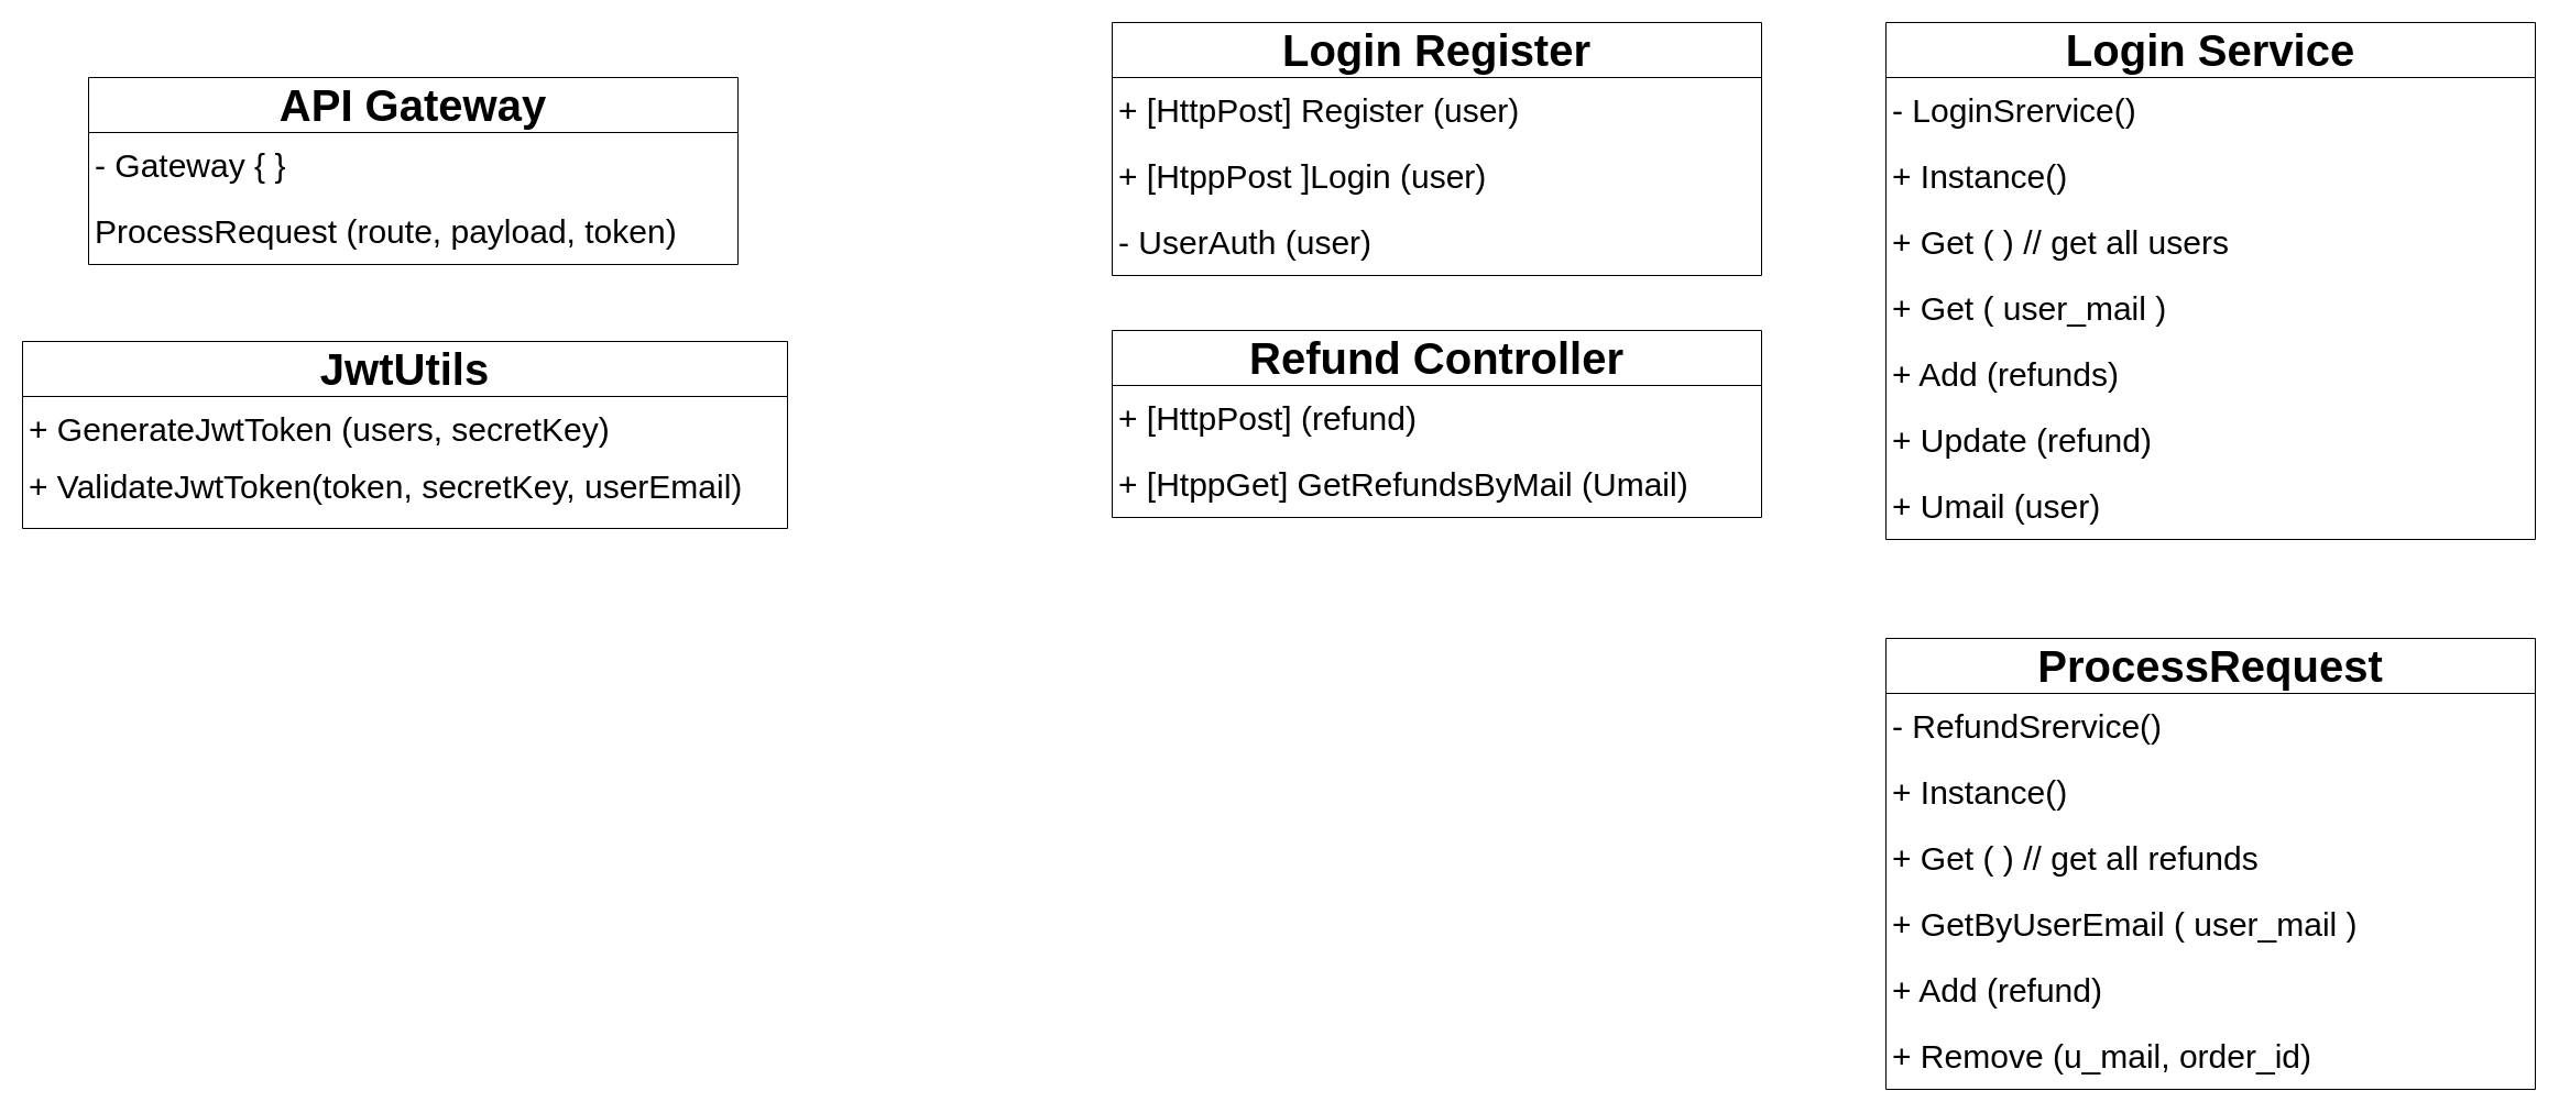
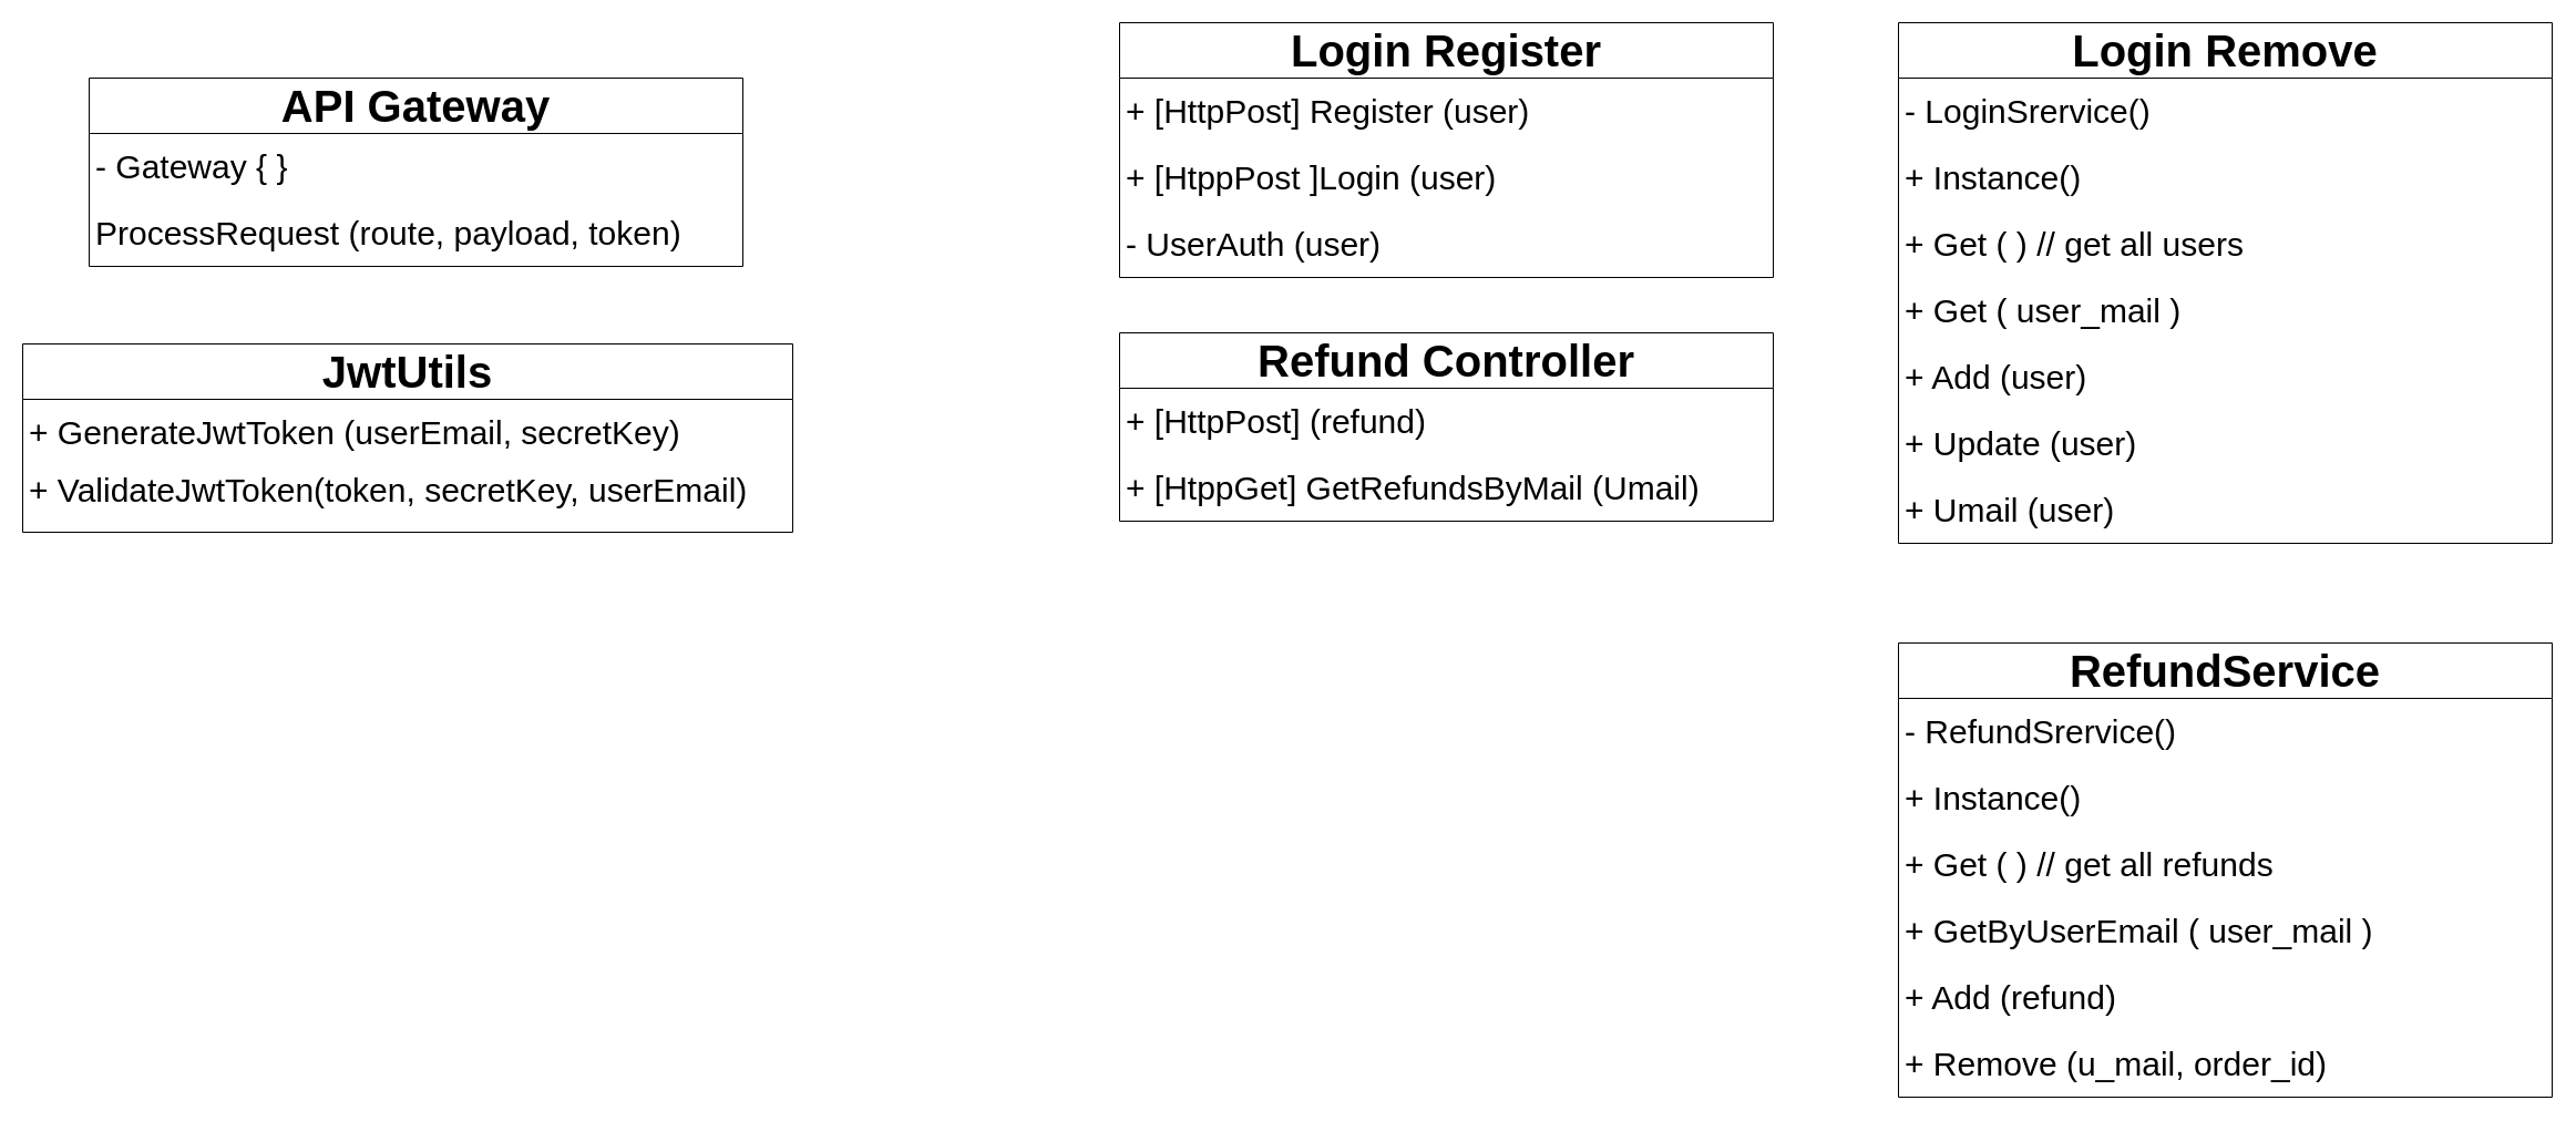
  <mxCell id="0" />
  <mxCell id="1" parent="0" />
  <mxCell id="2" value="&lt;b&gt;&lt;font style=&quot;font-size: 40px;&quot;&gt;API Gateway&lt;/font&gt;&lt;/b&gt;" style="swimlane;fontStyle=0;childLayout=stackLayout;horizontal=1;startSize=50;horizontalStack=0;resizeParent=1;resizeParentMax=0;resizeLast=0;collapsible=1;marginBottom=0;whiteSpace=wrap;html=1;" vertex="1" parent="1"><mxGeometry x="80" y="70" width="590" height="170" as="geometry" /></mxCell>
  <mxCell id="3" value="&lt;font style=&quot;font-size: 30px;&quot;&gt;- Gateway { }&lt;/font&gt;" style="text;strokeColor=none;fillColor=none;align=left;verticalAlign=middle;spacingLeft=4;spacingRight=4;overflow=hidden;points=[[0,0.5],[1,0.5]];portConstraint=eastwest;rotatable=0;whiteSpace=wrap;html=1;" vertex="1" parent="2"><mxGeometry y="50" width="590" height="60" as="geometry" /></mxCell>
  <mxCell id="4" value="&lt;font style=&quot;font-size: 30px;&quot;&gt;ProcessRequest (route, payload, token)&lt;/font&gt;" style="text;strokeColor=none;fillColor=none;align=left;verticalAlign=middle;spacingLeft=4;spacingRight=4;overflow=hidden;points=[[0,0.5],[1,0.5]];portConstraint=eastwest;rotatable=0;whiteSpace=wrap;html=1;" vertex="1" parent="2"><mxGeometry y="110" width="590" height="60" as="geometry" /></mxCell>
  <mxCell id="5" value="&lt;span style=&quot;font-size: 40px;&quot;&gt;&lt;b&gt;JwtUtils&lt;/b&gt;&lt;/span&gt;" style="swimlane;fontStyle=0;childLayout=stackLayout;horizontal=1;startSize=50;horizontalStack=0;resizeParent=1;resizeParentMax=0;resizeLast=0;collapsible=1;marginBottom=0;whiteSpace=wrap;html=1;" vertex="1" parent="1"><mxGeometry x="20" y="310" width="695" height="170" as="geometry" /></mxCell>
- <mxCell id="6" value="&lt;span style=&quot;font-size: 30px;&quot;&gt;+&amp;nbsp;GenerateJwtToken (users, secretKey)&lt;/span&gt;" style="text;strokeColor=none;fillColor=none;align=left;verticalAlign=middle;spacingLeft=4;spacingRight=4;overflow=hidden;points=[[0,0.5],[1,0.5]];portConstraint=eastwest;rotatable=0;whiteSpace=wrap;html=1;" vertex="1" parent="5"><mxGeometry y="50" width="695" height="60" as="geometry" /></mxCell>
+ <mxCell id="6" value="&lt;span style=&quot;font-size: 30px;&quot;&gt;+&amp;nbsp;GenerateJwtToken (userEmail, secretKey)&lt;/span&gt;" style="text;strokeColor=none;fillColor=none;align=left;verticalAlign=middle;spacingLeft=4;spacingRight=4;overflow=hidden;points=[[0,0.5],[1,0.5]];portConstraint=eastwest;rotatable=0;whiteSpace=wrap;html=1;" vertex="1" parent="5"><mxGeometry y="50" width="695" height="60" as="geometry" /></mxCell>
  <mxCell id="7" value="&lt;div&gt;&lt;span style=&quot;font-size: 30px;&quot;&gt;+ ValidateJwtToken(token, secretKey, userEmail)&lt;/span&gt;&lt;/div&gt;&lt;div&gt;&lt;br&gt;&lt;/div&gt;" style="text;strokeColor=none;fillColor=none;align=left;verticalAlign=middle;spacingLeft=4;spacingRight=4;overflow=hidden;points=[[0,0.5],[1,0.5]];portConstraint=eastwest;rotatable=0;whiteSpace=wrap;html=1;" vertex="1" parent="5"><mxGeometry y="110" width="695" height="60" as="geometry" /></mxCell>
  <mxCell id="8" value="&lt;b&gt;&lt;font style=&quot;font-size: 40px;&quot;&gt;Login Register&lt;/font&gt;&lt;/b&gt;" style="swimlane;fontStyle=0;childLayout=stackLayout;horizontal=1;startSize=50;horizontalStack=0;resizeParent=1;resizeParentMax=0;resizeLast=0;collapsible=1;marginBottom=0;whiteSpace=wrap;html=1;" vertex="1" parent="1"><mxGeometry x="1010" y="20" width="590" height="230" as="geometry" /></mxCell>
  <mxCell id="9" value="&lt;font style=&quot;font-size: 30px;&quot;&gt;+ [HttpPost] Register (user)&lt;/font&gt;" style="text;strokeColor=none;fillColor=none;align=left;verticalAlign=middle;spacingLeft=4;spacingRight=4;overflow=hidden;points=[[0,0.5],[1,0.5]];portConstraint=eastwest;rotatable=0;whiteSpace=wrap;html=1;" vertex="1" parent="8"><mxGeometry y="50" width="590" height="60" as="geometry" /></mxCell>
  <mxCell id="10" value="&lt;span style=&quot;font-size: 30px;&quot;&gt;+ [HtppPost ]Login (user)&lt;/span&gt;" style="text;strokeColor=none;fillColor=none;align=left;verticalAlign=middle;spacingLeft=4;spacingRight=4;overflow=hidden;points=[[0,0.5],[1,0.5]];portConstraint=eastwest;rotatable=0;whiteSpace=wrap;html=1;" vertex="1" parent="8"><mxGeometry y="110" width="590" height="60" as="geometry" /></mxCell>
  <mxCell id="11" value="&lt;span style=&quot;font-size: 30px;&quot;&gt;- UserAuth (user)&lt;/span&gt;" style="text;strokeColor=none;fillColor=none;align=left;verticalAlign=middle;spacingLeft=4;spacingRight=4;overflow=hidden;points=[[0,0.5],[1,0.5]];portConstraint=eastwest;rotatable=0;whiteSpace=wrap;html=1;" vertex="1" parent="8"><mxGeometry y="170" width="590" height="60" as="geometry" /></mxCell>
  <mxCell id="12" value="&lt;b&gt;&lt;font style=&quot;font-size: 40px;&quot;&gt;Refund Controller&lt;/font&gt;&lt;/b&gt;" style="swimlane;fontStyle=0;childLayout=stackLayout;horizontal=1;startSize=50;horizontalStack=0;resizeParent=1;resizeParentMax=0;resizeLast=0;collapsible=1;marginBottom=0;whiteSpace=wrap;html=1;" vertex="1" parent="1"><mxGeometry x="1010" y="300" width="590" height="170" as="geometry" /></mxCell>
  <mxCell id="13" value="&lt;font style=&quot;font-size: 30px;&quot;&gt;+ [HttpPost] (refund)&lt;/font&gt;" style="text;strokeColor=none;fillColor=none;align=left;verticalAlign=middle;spacingLeft=4;spacingRight=4;overflow=hidden;points=[[0,0.5],[1,0.5]];portConstraint=eastwest;rotatable=0;whiteSpace=wrap;html=1;" vertex="1" parent="12"><mxGeometry y="50" width="590" height="60" as="geometry" /></mxCell>
  <mxCell id="14" value="&lt;span style=&quot;font-size: 30px;&quot;&gt;+ [HtppGet] GetRefundsByMail&amp;nbsp;(Umail)&lt;/span&gt;" style="text;strokeColor=none;fillColor=none;align=left;verticalAlign=middle;spacingLeft=4;spacingRight=4;overflow=hidden;points=[[0,0.5],[1,0.5]];portConstraint=eastwest;rotatable=0;whiteSpace=wrap;html=1;" vertex="1" parent="12"><mxGeometry y="110" width="590" height="60" as="geometry" /></mxCell>
- <mxCell id="15" value="&lt;b&gt;&lt;font style=&quot;font-size: 40px;&quot;&gt;Login Service&lt;/font&gt;&lt;/b&gt;" style="swimlane;fontStyle=0;childLayout=stackLayout;horizontal=1;startSize=50;horizontalStack=0;resizeParent=1;resizeParentMax=0;resizeLast=0;collapsible=1;marginBottom=0;whiteSpace=wrap;html=1;" vertex="1" parent="1"><mxGeometry x="1713" y="20" width="590" height="470" as="geometry" /></mxCell>
+ <mxCell id="15" value="&lt;b&gt;&lt;font style=&quot;font-size: 40px;&quot;&gt;Login Remove&lt;/font&gt;&lt;/b&gt;" style="swimlane;fontStyle=0;childLayout=stackLayout;horizontal=1;startSize=50;horizontalStack=0;resizeParent=1;resizeParentMax=0;resizeLast=0;collapsible=1;marginBottom=0;whiteSpace=wrap;html=1;" vertex="1" parent="1"><mxGeometry x="1713" y="20" width="590" height="470" as="geometry" /></mxCell>
  <mxCell id="16" value="&lt;span style=&quot;font-size: 30px;&quot;&gt;- LoginSrervice()&lt;/span&gt;" style="text;strokeColor=none;fillColor=none;align=left;verticalAlign=middle;spacingLeft=4;spacingRight=4;overflow=hidden;points=[[0,0.5],[1,0.5]];portConstraint=eastwest;rotatable=0;whiteSpace=wrap;html=1;" vertex="1" parent="15"><mxGeometry y="50" width="590" height="60" as="geometry" /></mxCell>
  <mxCell id="17" value="&lt;span style=&quot;font-size: 30px;&quot;&gt;+&amp;nbsp;Instance()&lt;/span&gt;" style="text;strokeColor=none;fillColor=none;align=left;verticalAlign=middle;spacingLeft=4;spacingRight=4;overflow=hidden;points=[[0,0.5],[1,0.5]];portConstraint=eastwest;rotatable=0;whiteSpace=wrap;html=1;" vertex="1" parent="15"><mxGeometry y="110" width="590" height="60" as="geometry" /></mxCell>
  <mxCell id="18" value="&lt;span style=&quot;font-size: 30px;&quot;&gt;+ Get ( ) // get all users&lt;/span&gt;" style="text;strokeColor=none;fillColor=none;align=left;verticalAlign=middle;spacingLeft=4;spacingRight=4;overflow=hidden;points=[[0,0.5],[1,0.5]];portConstraint=eastwest;rotatable=0;whiteSpace=wrap;html=1;" vertex="1" parent="15"><mxGeometry y="170" width="590" height="60" as="geometry" /></mxCell>
  <mxCell id="19" value="&lt;span style=&quot;font-size: 30px;&quot;&gt;+ Get ( user_mail )&lt;/span&gt;" style="text;strokeColor=none;fillColor=none;align=left;verticalAlign=middle;spacingLeft=4;spacingRight=4;overflow=hidden;points=[[0,0.5],[1,0.5]];portConstraint=eastwest;rotatable=0;whiteSpace=wrap;html=1;" vertex="1" parent="15"><mxGeometry y="230" width="590" height="60" as="geometry" /></mxCell>
- <mxCell id="20" value="&lt;span style=&quot;font-size: 30px;&quot;&gt;+ Add (refunds)&lt;/span&gt;" style="text;strokeColor=none;fillColor=none;align=left;verticalAlign=middle;spacingLeft=4;spacingRight=4;overflow=hidden;points=[[0,0.5],[1,0.5]];portConstraint=eastwest;rotatable=0;whiteSpace=wrap;html=1;" vertex="1" parent="15"><mxGeometry y="290" width="590" height="60" as="geometry" /></mxCell>
- <mxCell id="21" value="&lt;span style=&quot;font-size: 30px;&quot;&gt;+ Update (refund)&lt;/span&gt;" style="text;strokeColor=none;fillColor=none;align=left;verticalAlign=middle;spacingLeft=4;spacingRight=4;overflow=hidden;points=[[0,0.5],[1,0.5]];portConstraint=eastwest;rotatable=0;whiteSpace=wrap;html=1;" vertex="1" parent="15"><mxGeometry y="350" width="590" height="60" as="geometry" /></mxCell>
+ <mxCell id="20" value="&lt;span style=&quot;font-size: 30px;&quot;&gt;+ Add (user)&lt;/span&gt;" style="text;strokeColor=none;fillColor=none;align=left;verticalAlign=middle;spacingLeft=4;spacingRight=4;overflow=hidden;points=[[0,0.5],[1,0.5]];portConstraint=eastwest;rotatable=0;whiteSpace=wrap;html=1;" vertex="1" parent="15"><mxGeometry y="290" width="590" height="60" as="geometry" /></mxCell>
+ <mxCell id="21" value="&lt;span style=&quot;font-size: 30px;&quot;&gt;+ Update (user)&lt;/span&gt;" style="text;strokeColor=none;fillColor=none;align=left;verticalAlign=middle;spacingLeft=4;spacingRight=4;overflow=hidden;points=[[0,0.5],[1,0.5]];portConstraint=eastwest;rotatable=0;whiteSpace=wrap;html=1;" vertex="1" parent="15"><mxGeometry y="350" width="590" height="60" as="geometry" /></mxCell>
  <mxCell id="22" value="&lt;span style=&quot;font-size: 30px;&quot;&gt;+ Umail (user)&lt;/span&gt;" style="text;strokeColor=none;fillColor=none;align=left;verticalAlign=middle;spacingLeft=4;spacingRight=4;overflow=hidden;points=[[0,0.5],[1,0.5]];portConstraint=eastwest;rotatable=0;whiteSpace=wrap;html=1;" vertex="1" parent="15"><mxGeometry y="410" width="590" height="60" as="geometry" /></mxCell>
- <mxCell id="23" value="&lt;b&gt;&lt;font style=&quot;font-size: 40px;&quot;&gt;ProcessRequest&lt;/font&gt;&lt;/b&gt;" style="swimlane;fontStyle=0;childLayout=stackLayout;horizontal=1;startSize=50;horizontalStack=0;resizeParent=1;resizeParentMax=0;resizeLast=0;collapsible=1;marginBottom=0;whiteSpace=wrap;html=1;" vertex="1" parent="1"><mxGeometry x="1713" y="580" width="590" height="410" as="geometry" /></mxCell>
+ <mxCell id="23" value="&lt;b&gt;&lt;font style=&quot;font-size: 40px;&quot;&gt;RefundService&lt;/font&gt;&lt;/b&gt;" style="swimlane;fontStyle=0;childLayout=stackLayout;horizontal=1;startSize=50;horizontalStack=0;resizeParent=1;resizeParentMax=0;resizeLast=0;collapsible=1;marginBottom=0;whiteSpace=wrap;html=1;" vertex="1" parent="1"><mxGeometry x="1713" y="580" width="590" height="410" as="geometry" /></mxCell>
  <mxCell id="24" value="&lt;span style=&quot;font-size: 30px;&quot;&gt;- RefundSrervice()&lt;/span&gt;" style="text;strokeColor=none;fillColor=none;align=left;verticalAlign=middle;spacingLeft=4;spacingRight=4;overflow=hidden;points=[[0,0.5],[1,0.5]];portConstraint=eastwest;rotatable=0;whiteSpace=wrap;html=1;" vertex="1" parent="23"><mxGeometry y="50" width="590" height="60" as="geometry" /></mxCell>
  <mxCell id="25" value="&lt;span style=&quot;font-size: 30px;&quot;&gt;+&amp;nbsp;Instance()&lt;/span&gt;" style="text;strokeColor=none;fillColor=none;align=left;verticalAlign=middle;spacingLeft=4;spacingRight=4;overflow=hidden;points=[[0,0.5],[1,0.5]];portConstraint=eastwest;rotatable=0;whiteSpace=wrap;html=1;" vertex="1" parent="23"><mxGeometry y="110" width="590" height="60" as="geometry" /></mxCell>
  <mxCell id="26" value="&lt;span style=&quot;font-size: 30px;&quot;&gt;+ Get ( ) // get all refunds&lt;/span&gt;" style="text;strokeColor=none;fillColor=none;align=left;verticalAlign=middle;spacingLeft=4;spacingRight=4;overflow=hidden;points=[[0,0.5],[1,0.5]];portConstraint=eastwest;rotatable=0;whiteSpace=wrap;html=1;" vertex="1" parent="23"><mxGeometry y="170" width="590" height="60" as="geometry" /></mxCell>
  <mxCell id="27" value="&lt;span style=&quot;font-size: 30px;&quot;&gt;+ GetByUserEmail&amp;nbsp;( user_mail )&lt;/span&gt;" style="text;strokeColor=none;fillColor=none;align=left;verticalAlign=middle;spacingLeft=4;spacingRight=4;overflow=hidden;points=[[0,0.5],[1,0.5]];portConstraint=eastwest;rotatable=0;whiteSpace=wrap;html=1;" vertex="1" parent="23"><mxGeometry y="230" width="590" height="60" as="geometry" /></mxCell>
  <mxCell id="28" value="&lt;span style=&quot;font-size: 30px;&quot;&gt;+ Add (refund)&lt;/span&gt;" style="text;strokeColor=none;fillColor=none;align=left;verticalAlign=middle;spacingLeft=4;spacingRight=4;overflow=hidden;points=[[0,0.5],[1,0.5]];portConstraint=eastwest;rotatable=0;whiteSpace=wrap;html=1;" vertex="1" parent="23"><mxGeometry y="290" width="590" height="60" as="geometry" /></mxCell>
  <mxCell id="29" value="&lt;span style=&quot;font-size: 30px;&quot;&gt;+ Remove (u_mail, order_id)&lt;/span&gt;" style="text;strokeColor=none;fillColor=none;align=left;verticalAlign=middle;spacingLeft=4;spacingRight=4;overflow=hidden;points=[[0,0.5],[1,0.5]];portConstraint=eastwest;rotatable=0;whiteSpace=wrap;html=1;" vertex="1" parent="23"><mxGeometry y="350" width="590" height="60" as="geometry" /></mxCell>
